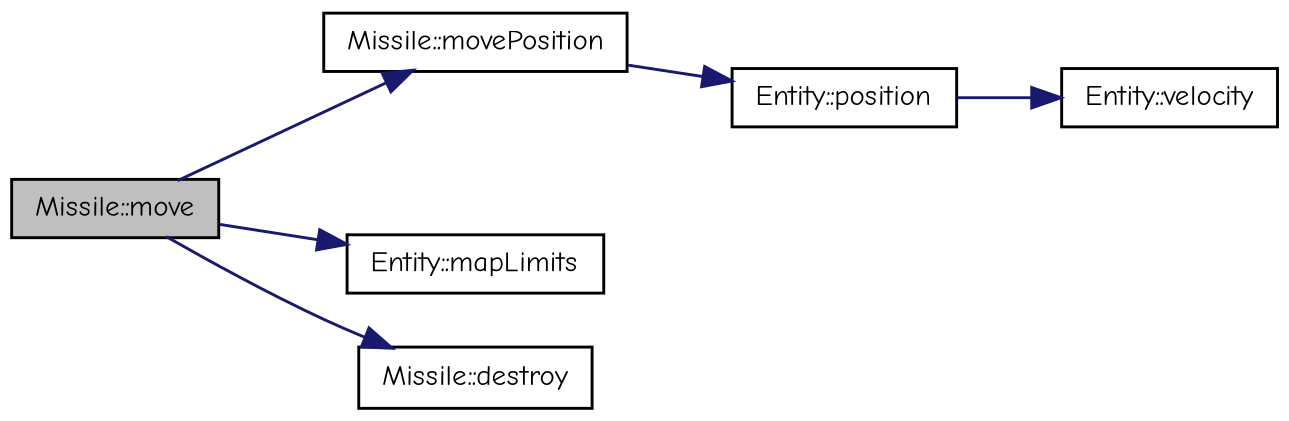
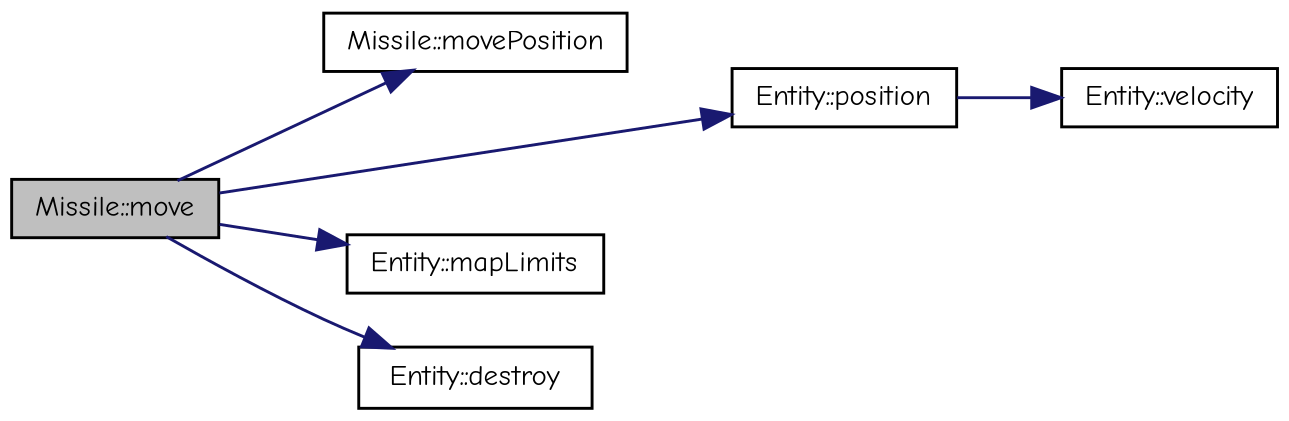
  digraph {
    fontname="Comic Neue"
    rankdir=LR
    node [color=black fillcolor=white fontname="Comic Neue" fontsize=10 shape=record style=filled]
    edge [color=midnightblue fontname="Comic Neue" fontsize=10 labelfontname=Helvetica labelfontsize=10 style=solid]
    n1 [fillcolor=grey75 fontcolor=black height=0.2 label="Missile::move" width=0.4]
    n2 [height=0.2 label="Missile::movePosition" width=0.4]
    n3 [height=0.2 label="Entity::position" width=0.4]
    n4 [height=0.2 label="Entity::mapLimits" width=0.4]
-   n5 [height=0.2 label="Missile::destroy" width=0.4]
+   n5 [height=0.2 label="Entity::destroy" width=0.4]
    n6 [height=0.2 label="Entity::velocity" width=0.4]
    n1 -> n2
-   n2 -> n3
+   n1 -> n3
    n1 -> n4
    n1 -> n5
    n3 -> n6
  }
